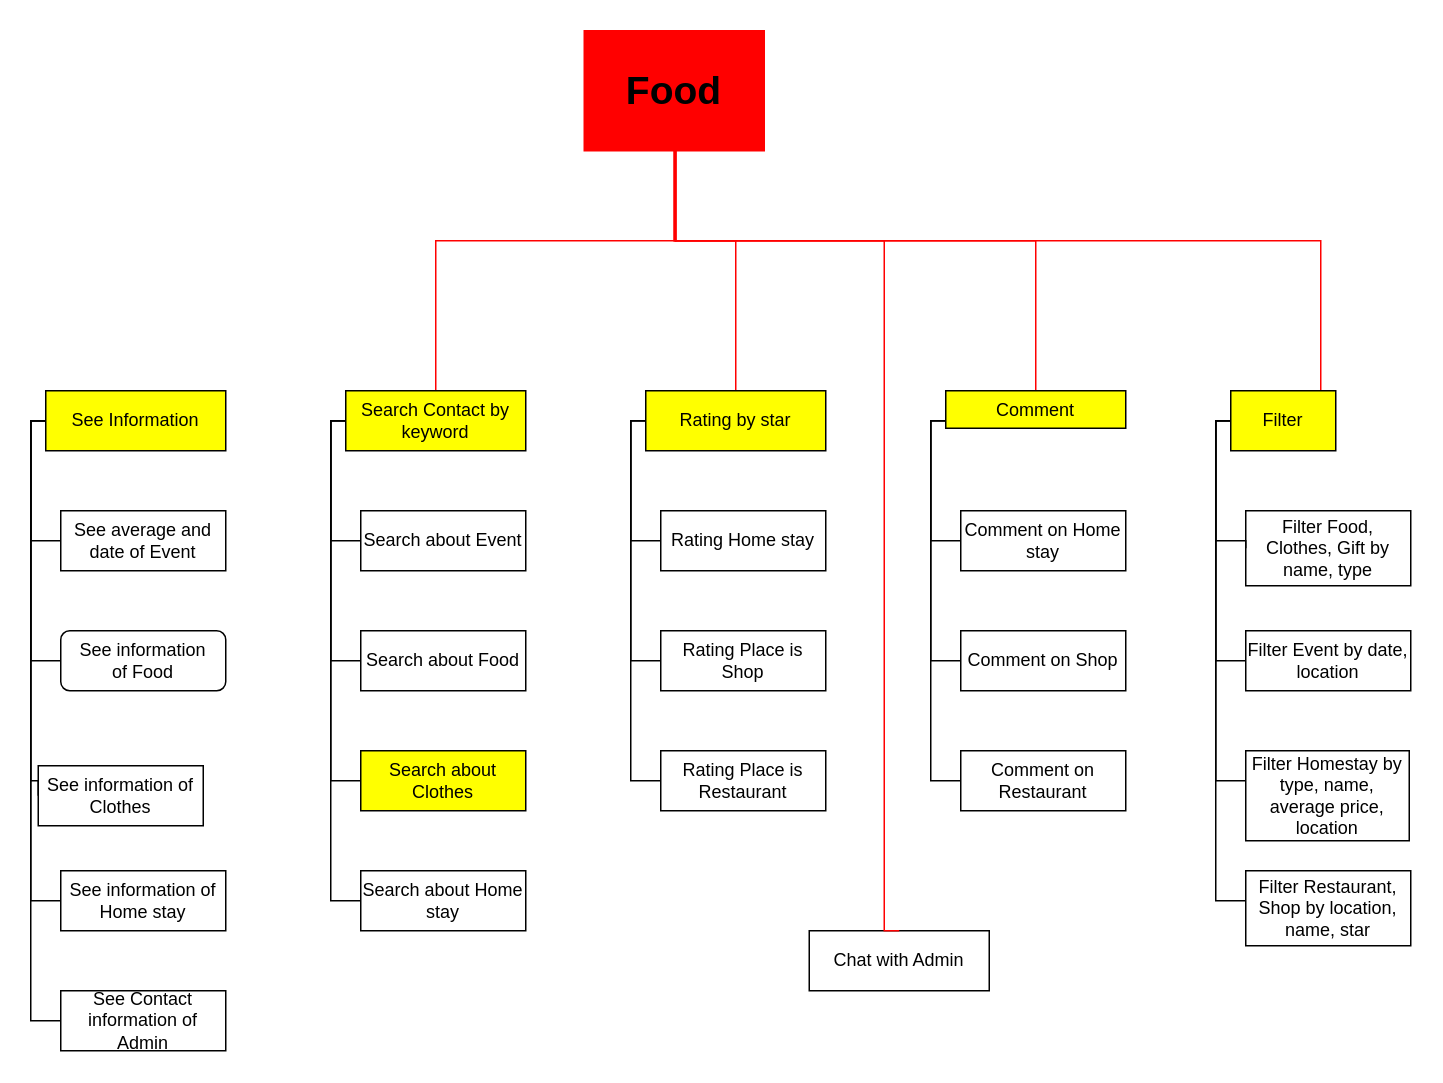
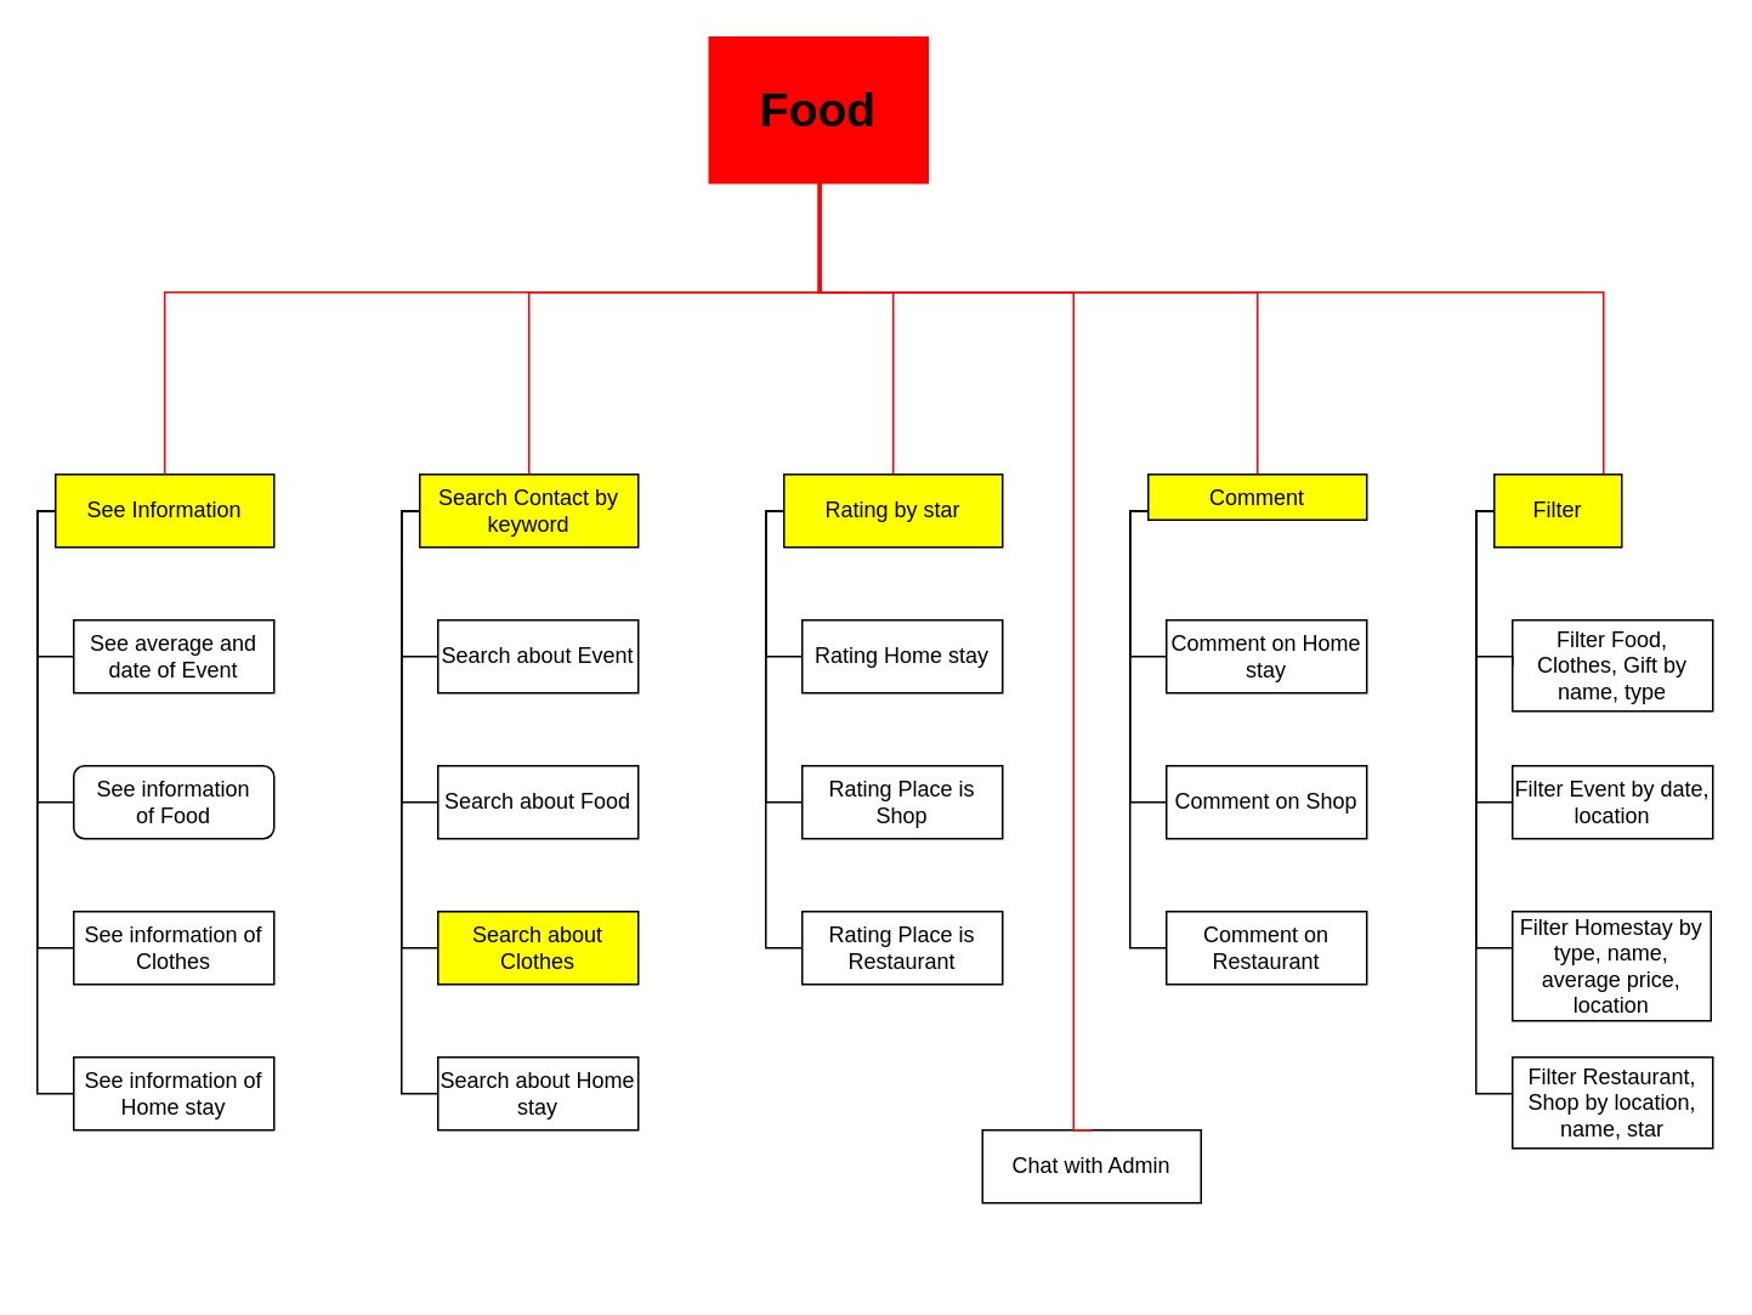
  <mxCell id="0" />
  <mxCell id="1" parent="0" />
  <mxCell id="2" value="See average and date of Event" style="rounded=0;whiteSpace=wrap;html=1;" parent="1" vertex="1"><mxGeometry x="40" y="340" width="110" height="40" as="geometry" /></mxCell>
  <mxCell id="3" style="edgeStyle=orthogonalEdgeStyle;rounded=0;orthogonalLoop=1;jettySize=auto;html=1;entryX=0;entryY=0.5;entryDx=0;entryDy=0;endArrow=none;endFill=0;" parent="1" source="8" target="2" edge="1"><mxGeometry relative="1" as="geometry"><Array as="points"><mxPoint x="20" y="280" /><mxPoint x="20" y="360" /></Array></mxGeometry></mxCell>
  <mxCell id="4" style="edgeStyle=orthogonalEdgeStyle;rounded=0;orthogonalLoop=1;jettySize=auto;html=1;entryX=0;entryY=0.5;entryDx=0;entryDy=0;endArrow=none;endFill=0;" parent="1" source="8" target="15" edge="1"><mxGeometry relative="1" as="geometry"><Array as="points"><mxPoint x="20" y="280" /><mxPoint x="20" y="440" /></Array></mxGeometry></mxCell>
  <mxCell id="5" style="edgeStyle=orthogonalEdgeStyle;rounded=0;orthogonalLoop=1;jettySize=auto;html=1;entryX=0;entryY=0.5;entryDx=0;entryDy=0;endArrow=none;endFill=0;" parent="1" source="8" target="16" edge="1"><mxGeometry relative="1" as="geometry"><Array as="points"><mxPoint x="20" y="280" /><mxPoint x="20" y="520" /></Array></mxGeometry></mxCell>
  <mxCell id="6" style="edgeStyle=orthogonalEdgeStyle;rounded=0;orthogonalLoop=1;jettySize=auto;html=1;entryX=0;entryY=0.5;entryDx=0;entryDy=0;endArrow=none;endFill=0;" parent="1" source="8" target="40" edge="1"><mxGeometry relative="1" as="geometry"><Array as="points"><mxPoint x="20" y="280" /><mxPoint x="20" y="600" /></Array></mxGeometry></mxCell>
- <mxCell id="7" style="edgeStyle=orthogonalEdgeStyle;rounded=0;orthogonalLoop=1;jettySize=auto;html=1;entryX=0;entryY=0.5;entryDx=0;entryDy=0;endArrow=none;endFill=0;" parent="1" source="8" target="50" edge="1"><mxGeometry relative="1" as="geometry"><Array as="points"><mxPoint x="20" y="280" /><mxPoint x="20" y="680" /></Array></mxGeometry></mxCell>
  <mxCell id="8" value="See Information" style="rounded=0;whiteSpace=wrap;html=1;fillColor=#FFFF00;" parent="1" vertex="1"><mxGeometry x="30" y="260" width="120" height="40" as="geometry" /></mxCell>
+ <mxCell id="9" style="edgeStyle=orthogonalEdgeStyle;rounded=0;orthogonalLoop=1;jettySize=auto;html=1;endArrow=none;endFill=0;strokeColor=#FF0000;endSize=6;jumpSize=6;" parent="1" source="14" target="8" edge="1"><mxGeometry relative="1" as="geometry"><Array as="points"><mxPoint x="450" y="160" /><mxPoint x="90" y="160" /></Array></mxGeometry></mxCell>
  <mxCell id="10" style="edgeStyle=orthogonalEdgeStyle;rounded=0;orthogonalLoop=1;jettySize=auto;html=1;entryX=0.5;entryY=0;entryDx=0;entryDy=0;endArrow=none;endFill=0;strokeColor=#FF0000;endSize=6;jumpSize=6;" parent="1" source="14" target="17" edge="1"><mxGeometry relative="1" as="geometry"><mxPoint x="290" y="180" as="targetPoint" /><Array as="points"><mxPoint x="450" y="160" /><mxPoint x="290" y="160" /></Array></mxGeometry></mxCell>
  <mxCell id="11" style="edgeStyle=orthogonalEdgeStyle;rounded=0;orthogonalLoop=1;jettySize=auto;html=1;entryX=0.5;entryY=0;entryDx=0;entryDy=0;endArrow=none;endFill=0;strokeColor=#FF0000;endSize=6;jumpSize=6;" parent="1" source="14" target="22" edge="1"><mxGeometry relative="1" as="geometry"><Array as="points"><mxPoint x="449" y="160" /><mxPoint x="490" y="160" /></Array></mxGeometry></mxCell>
  <mxCell id="12" style="edgeStyle=orthogonalEdgeStyle;rounded=0;orthogonalLoop=1;jettySize=auto;html=1;endArrow=none;endFill=0;strokeColor=#FF0000;endSize=6;jumpSize=6;" parent="1" source="14" target="29" edge="1"><mxGeometry relative="1" as="geometry"><Array as="points"><mxPoint x="450" y="160" /><mxPoint x="690" y="160" /></Array></mxGeometry></mxCell>
  <mxCell id="13" style="edgeStyle=orthogonalEdgeStyle;rounded=0;orthogonalLoop=1;jettySize=auto;html=1;endArrow=none;endFill=0;strokeColor=#FF0000;endSize=6;jumpSize=6;" parent="1" source="14" target="37" edge="1"><mxGeometry relative="1" as="geometry"><Array as="points"><mxPoint x="450" y="160" /><mxPoint x="880" y="160" /></Array></mxGeometry></mxCell>
  <mxCell id="14" value="Food" style="rounded=0;whiteSpace=wrap;html=1;fontStyle=1;fontSize=26;strokeColor=#FF0000;fillColor=#FF0000;" parent="1" vertex="1"><mxGeometry x="389" y="20" width="120" height="80" as="geometry" /></mxCell>
  <mxCell id="15" value="See information of&amp;nbsp;Food" style="whiteSpace=wrap;html=1;rounded=1;" parent="1" vertex="1"><mxGeometry x="40" y="420" width="110" height="40" as="geometry" /></mxCell>
- <mxCell id="16" value="See information of Clothes" style="rounded=0;whiteSpace=wrap;html=1;" parent="1" vertex="1"><mxGeometry x="25" y="510" width="110" height="40" as="geometry" /></mxCell>
+ <mxCell id="16" value="See information of Clothes" style="rounded=0;whiteSpace=wrap;html=1;" parent="1" vertex="1"><mxGeometry x="40" y="500" width="110" height="40" as="geometry" /></mxCell>
  <mxCell id="17" value="Search Contact by keyword" style="rounded=0;whiteSpace=wrap;html=1;fillColor=#FFFF00;" parent="1" vertex="1"><mxGeometry x="230" y="260" width="120" height="40" as="geometry" /></mxCell>
  <mxCell id="18" value="Rating Home stay" style="rounded=0;whiteSpace=wrap;html=1;" parent="1" vertex="1"><mxGeometry x="440" y="340" width="110" height="40" as="geometry" /></mxCell>
  <mxCell id="19" style="edgeStyle=orthogonalEdgeStyle;rounded=0;orthogonalLoop=1;jettySize=auto;html=1;entryX=0;entryY=0.5;entryDx=0;entryDy=0;endArrow=none;endFill=0;" parent="1" source="22" target="18" edge="1"><mxGeometry relative="1" as="geometry"><Array as="points"><mxPoint x="420" y="280" /><mxPoint x="420" y="360" /></Array></mxGeometry></mxCell>
  <mxCell id="20" style="edgeStyle=orthogonalEdgeStyle;rounded=0;orthogonalLoop=1;jettySize=auto;html=1;entryX=0;entryY=0.5;entryDx=0;entryDy=0;endArrow=none;endFill=0;" parent="1" source="22" target="23" edge="1"><mxGeometry relative="1" as="geometry"><Array as="points"><mxPoint x="420" y="280" /><mxPoint x="420" y="440" /></Array></mxGeometry></mxCell>
  <mxCell id="21" style="edgeStyle=orthogonalEdgeStyle;rounded=0;orthogonalLoop=1;jettySize=auto;html=1;entryX=0;entryY=0.5;entryDx=0;entryDy=0;endArrow=none;endFill=0;" parent="1" source="22" target="24" edge="1"><mxGeometry relative="1" as="geometry"><Array as="points"><mxPoint x="420" y="280" /><mxPoint x="420" y="520" /></Array></mxGeometry></mxCell>
  <mxCell id="22" value="Rating by star" style="rounded=0;whiteSpace=wrap;html=1;fillColor=#FFFF00;" parent="1" vertex="1"><mxGeometry x="430" y="260" width="120" height="40" as="geometry" /></mxCell>
  <mxCell id="23" value="Rating Place is Shop" style="rounded=0;whiteSpace=wrap;html=1;" parent="1" vertex="1"><mxGeometry x="440" y="420" width="110" height="40" as="geometry" /></mxCell>
  <mxCell id="24" value="Rating Place is Restaurant" style="rounded=0;whiteSpace=wrap;html=1;" parent="1" vertex="1"><mxGeometry x="440" y="500" width="110" height="40" as="geometry" /></mxCell>
  <mxCell id="25" value="Comment on Home stay" style="rounded=0;whiteSpace=wrap;html=1;" parent="1" vertex="1"><mxGeometry x="640" y="340" width="110" height="40" as="geometry" /></mxCell>
  <mxCell id="26" style="edgeStyle=orthogonalEdgeStyle;rounded=0;orthogonalLoop=1;jettySize=auto;html=1;entryX=0;entryY=0.5;entryDx=0;entryDy=0;endArrow=none;endFill=0;" parent="1" source="29" target="25" edge="1"><mxGeometry relative="1" as="geometry"><Array as="points"><mxPoint x="620" y="280" /><mxPoint x="620" y="360" /></Array></mxGeometry></mxCell>
  <mxCell id="27" style="edgeStyle=orthogonalEdgeStyle;rounded=0;orthogonalLoop=1;jettySize=auto;html=1;entryX=0;entryY=0.5;entryDx=0;entryDy=0;endArrow=none;endFill=0;" parent="1" source="29" target="30" edge="1"><mxGeometry relative="1" as="geometry"><Array as="points"><mxPoint x="620" y="280" /><mxPoint x="620" y="440" /></Array></mxGeometry></mxCell>
  <mxCell id="28" style="edgeStyle=orthogonalEdgeStyle;rounded=0;orthogonalLoop=1;jettySize=auto;html=1;entryX=0;entryY=0.5;entryDx=0;entryDy=0;endArrow=none;endFill=0;" parent="1" source="29" target="31" edge="1"><mxGeometry relative="1" as="geometry"><Array as="points"><mxPoint x="620" y="280" /><mxPoint x="620" y="520" /></Array></mxGeometry></mxCell>
  <mxCell id="29" value="Comment" style="rounded=0;whiteSpace=wrap;html=1;fillColor=#FFFF00;" parent="1" vertex="1"><mxGeometry x="630" y="260" width="120" height="25" as="geometry" /></mxCell>
  <mxCell id="30" value="&lt;span&gt;Comment on Shop&lt;/span&gt;" style="rounded=0;whiteSpace=wrap;html=1;" parent="1" vertex="1"><mxGeometry x="640" y="420" width="110" height="40" as="geometry" /></mxCell>
  <mxCell id="31" value="Comment on Restaurant" style="rounded=0;whiteSpace=wrap;html=1;" parent="1" vertex="1"><mxGeometry x="640" y="500" width="110" height="40" as="geometry" /></mxCell>
  <mxCell id="32" value="Filter Food, Clothes, Gift by name, type" style="rounded=0;whiteSpace=wrap;html=1;" parent="1" vertex="1"><mxGeometry x="830" y="340" width="110" height="50" as="geometry" /></mxCell>
  <mxCell id="33" style="edgeStyle=orthogonalEdgeStyle;rounded=0;orthogonalLoop=1;jettySize=auto;html=1;entryX=0;entryY=0.5;entryDx=0;entryDy=0;endArrow=none;endFill=0;" parent="1" source="37" target="32" edge="1"><mxGeometry relative="1" as="geometry"><Array as="points"><mxPoint x="810" y="280" /><mxPoint x="810" y="360" /></Array></mxGeometry></mxCell>
  <mxCell id="34" style="edgeStyle=orthogonalEdgeStyle;rounded=0;orthogonalLoop=1;jettySize=auto;html=1;entryX=0;entryY=0.5;entryDx=0;entryDy=0;endArrow=none;endFill=0;" parent="1" source="37" target="38" edge="1"><mxGeometry relative="1" as="geometry"><Array as="points"><mxPoint x="810" y="280" /><mxPoint x="810" y="440" /></Array></mxGeometry></mxCell>
  <mxCell id="35" style="edgeStyle=orthogonalEdgeStyle;rounded=0;orthogonalLoop=1;jettySize=auto;html=1;entryX=0;entryY=0.5;entryDx=0;entryDy=0;endArrow=none;endFill=0;" parent="1" source="37" target="39" edge="1"><mxGeometry relative="1" as="geometry"><Array as="points"><mxPoint x="810" y="280" /><mxPoint x="810" y="520" /></Array></mxGeometry></mxCell>
  <mxCell id="36" style="edgeStyle=orthogonalEdgeStyle;rounded=0;orthogonalLoop=1;jettySize=auto;html=1;entryX=0;entryY=0.5;entryDx=0;entryDy=0;endArrow=none;endFill=0;" parent="1" source="37" target="49" edge="1"><mxGeometry relative="1" as="geometry"><Array as="points"><mxPoint x="810" y="280" /><mxPoint x="810" y="600" /></Array></mxGeometry></mxCell>
  <mxCell id="37" value="Filter" style="rounded=0;whiteSpace=wrap;html=1;fillColor=#FFFF00;" parent="1" vertex="1"><mxGeometry x="820" y="260" width="70" height="40" as="geometry" /></mxCell>
  <mxCell id="38" value="Filter Event by date, location" style="rounded=0;whiteSpace=wrap;html=1;" parent="1" vertex="1"><mxGeometry x="830" y="420" width="110" height="40" as="geometry" /></mxCell>
  <mxCell id="39" value="Filter Homestay by type, name, average price, location" style="rounded=0;whiteSpace=wrap;html=1;" parent="1" vertex="1"><mxGeometry x="830" y="500" width="109" height="60" as="geometry" /></mxCell>
  <mxCell id="40" value="See information of Home stay" style="rounded=0;whiteSpace=wrap;html=1;" parent="1" vertex="1"><mxGeometry x="40" y="580" width="110" height="40" as="geometry" /></mxCell>
  <mxCell id="41" value="Search about Event" style="rounded=0;whiteSpace=wrap;html=1;" parent="1" vertex="1"><mxGeometry x="240" y="340" width="110" height="40" as="geometry" /></mxCell>
  <mxCell id="42" style="edgeStyle=orthogonalEdgeStyle;rounded=0;orthogonalLoop=1;jettySize=auto;html=1;entryX=0;entryY=0.5;entryDx=0;entryDy=0;endArrow=none;endFill=0;" parent="1" target="41" edge="1"><mxGeometry relative="1" as="geometry"><Array as="points"><mxPoint x="220" y="280" /><mxPoint x="220" y="360" /></Array><mxPoint x="230" y="280" as="sourcePoint" /></mxGeometry></mxCell>
  <mxCell id="43" style="edgeStyle=orthogonalEdgeStyle;rounded=0;orthogonalLoop=1;jettySize=auto;html=1;entryX=0;entryY=0.5;entryDx=0;entryDy=0;endArrow=none;endFill=0;" parent="1" target="46" edge="1"><mxGeometry relative="1" as="geometry"><Array as="points"><mxPoint x="220" y="280" /><mxPoint x="220" y="440" /></Array><mxPoint x="230" y="280" as="sourcePoint" /></mxGeometry></mxCell>
  <mxCell id="44" style="edgeStyle=orthogonalEdgeStyle;rounded=0;orthogonalLoop=1;jettySize=auto;html=1;entryX=0;entryY=0.5;entryDx=0;entryDy=0;endArrow=none;endFill=0;" parent="1" target="47" edge="1"><mxGeometry relative="1" as="geometry"><Array as="points"><mxPoint x="220" y="280" /><mxPoint x="220" y="520" /></Array><mxPoint x="230" y="280" as="sourcePoint" /></mxGeometry></mxCell>
  <mxCell id="45" style="edgeStyle=orthogonalEdgeStyle;rounded=0;orthogonalLoop=1;jettySize=auto;html=1;entryX=0;entryY=0.5;entryDx=0;entryDy=0;endArrow=none;endFill=0;" parent="1" target="48" edge="1"><mxGeometry relative="1" as="geometry"><mxPoint x="230" y="280" as="sourcePoint" /><Array as="points"><mxPoint x="220" y="280" /><mxPoint x="220" y="600" /></Array></mxGeometry></mxCell>
  <mxCell id="46" value="Search about Food" style="rounded=0;whiteSpace=wrap;html=1;" parent="1" vertex="1"><mxGeometry x="240" y="420" width="110" height="40" as="geometry" /></mxCell>
  <mxCell id="47" value="Search about Clothes" style="rounded=0;whiteSpace=wrap;html=1;fillColor=#ffff00;" parent="1" vertex="1"><mxGeometry x="240" y="500" width="110" height="40" as="geometry" /></mxCell>
  <mxCell id="48" value="Search about Home stay" style="rounded=0;whiteSpace=wrap;html=1;" parent="1" vertex="1"><mxGeometry x="240" y="580" width="110" height="40" as="geometry" /></mxCell>
  <mxCell id="49" value="Filter Restaurant, Shop by location, name, star" style="rounded=0;whiteSpace=wrap;html=1;" parent="1" vertex="1"><mxGeometry x="830" y="580" width="110" height="50" as="geometry" /></mxCell>
- <mxCell id="50" value="See Contact information of Admin" style="rounded=0;whiteSpace=wrap;html=1;" parent="1" vertex="1"><mxGeometry x="40" y="660" width="110" height="40" as="geometry" /></mxCell>
  <mxCell id="51" value="Chat with Admin" style="rounded=0;whiteSpace=wrap;html=1;" parent="1" vertex="1"><mxGeometry x="539" y="620" width="120" height="40" as="geometry" /></mxCell>
  <mxCell id="52" style="edgeStyle=orthogonalEdgeStyle;rounded=0;orthogonalLoop=1;jettySize=auto;html=1;entryX=0.5;entryY=0;entryDx=0;entryDy=0;endArrow=none;endFill=0;strokeColor=#FF0000;endSize=6;jumpSize=6;exitX=0.5;exitY=1;exitDx=0;exitDy=0;" parent="1" source="14" target="51" edge="1"><mxGeometry relative="1" as="geometry"><Array as="points"><mxPoint x="449" y="160" /><mxPoint x="589" y="160" /><mxPoint x="589" y="620" /></Array><mxPoint x="550" y="190" as="sourcePoint" /><mxPoint x="591" y="350" as="targetPoint" /></mxGeometry></mxCell>
